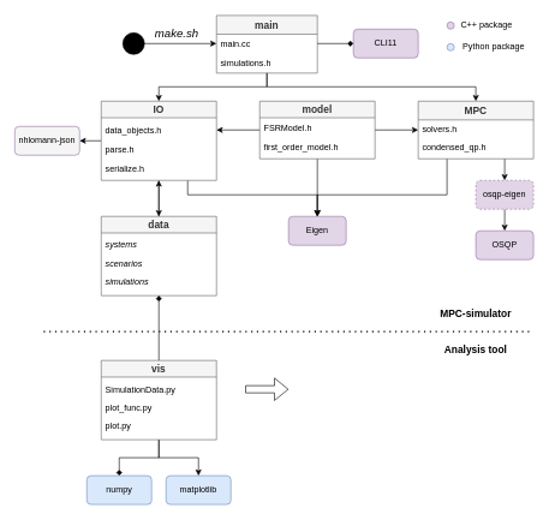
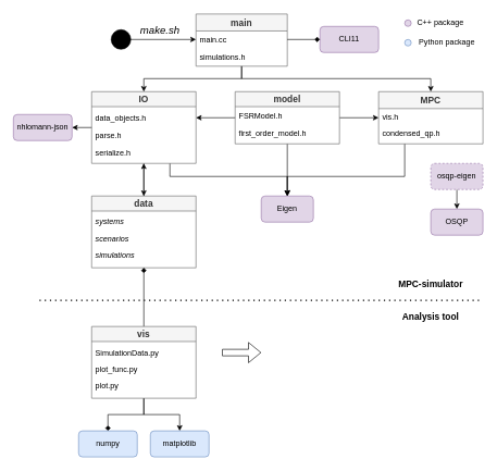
  <mxCell id="0" />
  <mxCell id="1" parent="0" />
  <mxCell id="2" style="edgeStyle=orthogonalEdgeStyle;rounded=0;orthogonalLoop=1;jettySize=auto;html=1;exitX=0.5;exitY=0;exitDx=0;exitDy=0;entryX=0.5;entryY=1;entryDx=0;entryDy=0;fontSize=16;" parent="1" source="3" target="10" edge="1"><mxGeometry relative="1" as="geometry" /></mxCell>
  <mxCell id="3" value="&lt;font style=&quot;font-size: 14px;&quot;&gt;data&lt;/font&gt;" style="swimlane;whiteSpace=wrap;html=1;fillColor=#f5f5f5;fontColor=#333333;strokeColor=#666666;" parent="1" vertex="1"><mxGeometry x="140" y="300" width="160" height="110" as="geometry" /></mxCell>
  <mxCell id="4" value="systems" style="text;strokeColor=none;fillColor=none;align=left;verticalAlign=top;spacingLeft=4;spacingRight=4;overflow=hidden;rotatable=0;points=[[0,0.5],[1,0.5]];portConstraint=eastwest;fontSize=12;fontStyle=2" parent="3" vertex="1"><mxGeometry y="26" width="160" height="26" as="geometry" /></mxCell>
  <mxCell id="5" value="scenarios" style="text;strokeColor=none;fillColor=none;align=left;verticalAlign=top;spacingLeft=4;spacingRight=4;overflow=hidden;rotatable=0;points=[[0,0.5],[1,0.5]];portConstraint=eastwest;fontSize=12;fontStyle=2" parent="3" vertex="1"><mxGeometry y="52" width="160" height="26" as="geometry" /></mxCell>
  <mxCell id="6" value="simulations" style="text;strokeColor=none;fillColor=none;align=left;verticalAlign=top;spacingLeft=4;spacingRight=4;overflow=hidden;rotatable=0;points=[[0,0.5],[1,0.5]];portConstraint=eastwest;fontSize=12;fontStyle=2" parent="3" vertex="1"><mxGeometry y="78" width="160" height="26" as="geometry" /></mxCell>
  <mxCell id="7" style="edgeStyle=orthogonalEdgeStyle;rounded=0;orthogonalLoop=1;jettySize=auto;html=1;exitX=0.5;exitY=1;exitDx=0;exitDy=0;entryX=0.5;entryY=0;entryDx=0;entryDy=0;fontSize=16;" parent="1" source="10" target="3" edge="1"><mxGeometry relative="1" as="geometry" /></mxCell>
  <mxCell id="8" style="edgeStyle=orthogonalEdgeStyle;rounded=0;orthogonalLoop=1;jettySize=auto;html=1;exitX=0;exitY=0.5;exitDx=0;exitDy=0;entryX=1;entryY=0.5;entryDx=0;entryDy=0;fontSize=16;" parent="1" source="10" target="27" edge="1"><mxGeometry relative="1" as="geometry" /></mxCell>
  <mxCell id="9" style="edgeStyle=orthogonalEdgeStyle;rounded=0;orthogonalLoop=1;jettySize=auto;html=1;exitX=0.75;exitY=1;exitDx=0;exitDy=0;entryX=0.5;entryY=0;entryDx=0;entryDy=0;" edge="1" parent="1" source="10" target="31"><mxGeometry relative="1" as="geometry"><Array as="points"><mxPoint x="260" y="270" /><mxPoint x="440" y="270" /></Array></mxGeometry></mxCell>
  <mxCell id="10" value="&lt;font style=&quot;font-size: 14px;&quot;&gt;IO&lt;/font&gt;" style="swimlane;whiteSpace=wrap;html=1;fillColor=#f5f5f5;fontColor=#333333;strokeColor=#666666;" parent="1" vertex="1"><mxGeometry x="140" y="140" width="160" height="110" as="geometry"><mxRectangle x="160" y="240" width="50" height="30" as="alternateBounds" /></mxGeometry></mxCell>
  <mxCell id="11" value="data_objects.h" style="text;strokeColor=none;fillColor=none;align=left;verticalAlign=top;spacingLeft=4;spacingRight=4;overflow=hidden;rotatable=0;points=[[0,0.5],[1,0.5]];portConstraint=eastwest;fontSize=12;" parent="10" vertex="1"><mxGeometry y="27" width="160" height="26" as="geometry" /></mxCell>
  <mxCell id="12" value="parse.h&#10;" style="text;strokeColor=none;fillColor=none;align=left;verticalAlign=top;spacingLeft=4;spacingRight=4;overflow=hidden;rotatable=0;points=[[0,0.5],[1,0.5]];portConstraint=eastwest;fontSize=12;" parent="10" vertex="1"><mxGeometry y="54" width="140" height="26" as="geometry" /></mxCell>
  <mxCell id="13" value="serialize.h" style="text;strokeColor=none;fillColor=none;align=left;verticalAlign=top;spacingLeft=4;spacingRight=4;overflow=hidden;rotatable=0;points=[[0,0.5],[1,0.5]];portConstraint=eastwest;fontSize=12;" parent="10" vertex="1"><mxGeometry y="80" width="160" height="26" as="geometry" /></mxCell>
  <mxCell id="14" style="edgeStyle=orthogonalEdgeStyle;rounded=0;orthogonalLoop=1;jettySize=auto;html=1;exitX=0.5;exitY=0;exitDx=0;exitDy=0;entryX=0.5;entryY=1;entryDx=0;entryDy=0;fontSize=16;endArrow=diamond;" parent="1" source="17" target="3" edge="1"><mxGeometry relative="1" as="geometry" /></mxCell>
  <mxCell id="15" style="edgeStyle=orthogonalEdgeStyle;rounded=0;orthogonalLoop=1;jettySize=auto;html=1;exitX=0.5;exitY=1;exitDx=0;exitDy=0;entryX=0.5;entryY=0;entryDx=0;entryDy=0;" edge="1" parent="1" source="17" target="56"><mxGeometry relative="1" as="geometry" /></mxCell>
  <mxCell id="16" style="edgeStyle=orthogonalEdgeStyle;rounded=0;orthogonalLoop=1;jettySize=auto;html=1;exitX=0.5;exitY=1;exitDx=0;exitDy=0;entryX=0.5;entryY=0;entryDx=0;entryDy=0;endArrow=diamond;" edge="1" parent="1" source="17" target="57"><mxGeometry relative="1" as="geometry" /></mxCell>
  <mxCell id="17" value="&lt;font style=&quot;font-size: 14px;&quot;&gt;vis&lt;/font&gt;" style="swimlane;whiteSpace=wrap;html=1;fillColor=#f5f5f5;fontColor=#333333;strokeColor=#666666;" parent="1" vertex="1"><mxGeometry x="140" y="500" width="160" height="110" as="geometry" /></mxCell>
  <mxCell id="18" value="SimulationData.py" style="text;strokeColor=none;fillColor=none;align=left;verticalAlign=top;spacingLeft=4;spacingRight=4;overflow=hidden;rotatable=0;points=[[0,0.5],[1,0.5]];portConstraint=eastwest;fontSize=12;" parent="17" vertex="1"><mxGeometry y="27" width="160" height="26" as="geometry" /></mxCell>
  <mxCell id="19" value="plot_func.py" style="text;strokeColor=none;fillColor=none;align=left;verticalAlign=top;spacingLeft=4;spacingRight=4;overflow=hidden;rotatable=0;points=[[0,0.5],[1,0.5]];portConstraint=eastwest;fontSize=12;" parent="17" vertex="1"><mxGeometry y="52" width="160" height="26" as="geometry" /></mxCell>
  <mxCell id="20" value="plot.py" style="text;strokeColor=none;fillColor=none;align=left;verticalAlign=top;spacingLeft=4;spacingRight=4;overflow=hidden;rotatable=0;points=[[0,0.5],[1,0.5]];portConstraint=eastwest;fontSize=12;" vertex="1" parent="17"><mxGeometry y="78" width="160" height="26" as="geometry" /></mxCell>
  <mxCell id="21" style="edgeStyle=orthogonalEdgeStyle;rounded=0;orthogonalLoop=1;jettySize=auto;html=1;exitX=0.5;exitY=1;exitDx=0;exitDy=0;entryX=0.5;entryY=0;entryDx=0;entryDy=0;" edge="1" parent="1" source="24" target="31"><mxGeometry relative="1" as="geometry" /></mxCell>
  <mxCell id="22" style="edgeStyle=orthogonalEdgeStyle;rounded=0;orthogonalLoop=1;jettySize=auto;html=1;exitX=1;exitY=0.5;exitDx=0;exitDy=0;" edge="1" parent="1" source="24" target="43"><mxGeometry relative="1" as="geometry" /></mxCell>
  <mxCell id="23" value="" style="edgeStyle=orthogonalEdgeStyle;rounded=0;orthogonalLoop=1;jettySize=auto;html=1;entryX=1;entryY=0.5;entryDx=0;entryDy=0;" edge="1" parent="1" source="24" target="11"><mxGeometry relative="1" as="geometry" /></mxCell>
  <mxCell id="24" value="&lt;font style=&quot;font-size: 14px;&quot;&gt;model&lt;/font&gt;" style="swimlane;whiteSpace=wrap;html=1;fillColor=#f5f5f5;fontColor=#333333;strokeColor=#666666;" parent="1" vertex="1"><mxGeometry x="360" y="140" width="160" height="80" as="geometry" /></mxCell>
  <mxCell id="25" value="FSRModel.h" style="text;strokeColor=none;fillColor=none;align=left;verticalAlign=top;spacingLeft=4;spacingRight=4;overflow=hidden;rotatable=0;points=[[0,0.5],[1,0.5]];portConstraint=eastwest;fontSize=12;" parent="24" vertex="1"><mxGeometry y="24" width="160" height="26" as="geometry" /></mxCell>
  <mxCell id="26" value="first_order_model.h" style="text;strokeColor=none;fillColor=none;align=left;verticalAlign=top;spacingLeft=4;spacingRight=4;overflow=hidden;rotatable=0;points=[[0,0.5],[1,0.5]];portConstraint=eastwest;fontSize=12;" parent="24" vertex="1"><mxGeometry y="50" width="160" height="26" as="geometry" /></mxCell>
- <mxCell id="27" value="nhlomann-json" style="rounded=1;whiteSpace=wrap;html=1;fillColor=#f5f5f5;strokeColor=#9673a6;" parent="1" vertex="1"><mxGeometry x="20" y="175" width="90" height="40" as="geometry" /></mxCell>
+ <mxCell id="27" value="nhlomann-json" style="rounded=1;whiteSpace=wrap;html=1;fillColor=#e1d5e7;strokeColor=#9673a6;" parent="1" vertex="1"><mxGeometry x="20" y="175" width="90" height="40" as="geometry" /></mxCell>
  <mxCell id="28" style="edgeStyle=orthogonalEdgeStyle;rounded=0;orthogonalLoop=1;jettySize=auto;html=1;exitX=0.5;exitY=1;exitDx=0;exitDy=0;entryX=0.5;entryY=0;entryDx=0;entryDy=0;fontSize=16;" parent="1" source="29" target="30" edge="1"><mxGeometry relative="1" as="geometry" /></mxCell>
  <mxCell id="29" value="osqp-eigen" style="rounded=1;whiteSpace=wrap;html=1;fillColor=#e1d5e7;strokeColor=#9673a6;dashed=1;" parent="1" vertex="1"><mxGeometry x="660" y="250" width="80" height="40" as="geometry" /></mxCell>
  <mxCell id="30" value="OSQP" style="rounded=1;whiteSpace=wrap;html=1;fillColor=#e1d5e7;strokeColor=#9673a6;" parent="1" vertex="1"><mxGeometry x="660" y="320" width="80" height="40" as="geometry" /></mxCell>
  <mxCell id="31" value="Eigen" style="rounded=1;whiteSpace=wrap;html=1;fillColor=#e1d5e7;strokeColor=#9673a6;" parent="1" vertex="1"><mxGeometry x="400" y="300" width="80" height="40" as="geometry" /></mxCell>
  <mxCell id="32" style="edgeStyle=orthogonalEdgeStyle;rounded=0;orthogonalLoop=1;jettySize=auto;html=1;exitX=1;exitY=0.5;exitDx=0;exitDy=0;entryX=0;entryY=0.5;entryDx=0;entryDy=0;" edge="1" parent="1" source="33" target="39"><mxGeometry relative="1" as="geometry" /></mxCell>
  <mxCell id="33" value="" style="ellipse;whiteSpace=wrap;html=1;aspect=fixed;fillColor=#000000;" parent="1" vertex="1"><mxGeometry x="170" y="45" width="30" height="30" as="geometry" /></mxCell>
  <mxCell id="34" value="&lt;i&gt;&lt;font style=&quot;font-size: 16px;&quot;&gt;make.sh&lt;/font&gt;&lt;/i&gt;" style="text;html=1;strokeColor=none;fillColor=none;align=center;verticalAlign=middle;whiteSpace=wrap;rounded=0;" parent="1" vertex="1"><mxGeometry x="210" y="30" width="70" height="30" as="geometry" /></mxCell>
  <mxCell id="35" value="CLI11" style="rounded=1;whiteSpace=wrap;html=1;fillColor=#e1d5e7;strokeColor=#9673a6;" parent="1" vertex="1"><mxGeometry x="490" y="40" width="90" height="40" as="geometry" /></mxCell>
  <mxCell id="36" style="edgeStyle=orthogonalEdgeStyle;rounded=0;orthogonalLoop=1;jettySize=auto;html=1;exitX=0.5;exitY=1;exitDx=0;exitDy=0;entryX=0.5;entryY=0;entryDx=0;entryDy=0;" edge="1" parent="1" source="38" target="10"><mxGeometry relative="1" as="geometry"><Array as="points"><mxPoint x="370" y="120" /><mxPoint x="220" y="120" /></Array></mxGeometry></mxCell>
  <mxCell id="37" style="edgeStyle=orthogonalEdgeStyle;rounded=0;orthogonalLoop=1;jettySize=auto;html=1;exitX=0.5;exitY=1;exitDx=0;exitDy=0;entryX=0.5;entryY=0;entryDx=0;entryDy=0;" edge="1" parent="1" source="38" target="43"><mxGeometry relative="1" as="geometry"><Array as="points"><mxPoint x="370" y="120" /><mxPoint x="660" y="120" /></Array></mxGeometry></mxCell>
  <mxCell id="38" value="main" style="swimlane;fontStyle=1;childLayout=stackLayout;horizontal=1;startSize=26;fillColor=#f5f5f5;horizontalStack=0;resizeParent=1;resizeParentMax=0;resizeLast=0;collapsible=1;marginBottom=0;fontSize=14;fontColor=#333333;strokeColor=#666666;" parent="1" vertex="1"><mxGeometry x="300" y="21" width="140" height="80" as="geometry" /></mxCell>
  <mxCell id="39" value="main.cc" style="text;strokeColor=none;fillColor=none;align=left;verticalAlign=top;spacingLeft=4;spacingRight=4;overflow=hidden;rotatable=0;points=[[0,0.5],[1,0.5]];portConstraint=eastwest;fontSize=12;" vertex="1" parent="38"><mxGeometry y="26" width="140" height="26" as="geometry" /></mxCell>
  <mxCell id="40" value="simulations.h" style="text;strokeColor=none;fillColor=none;align=left;verticalAlign=top;spacingLeft=4;spacingRight=4;overflow=hidden;rotatable=0;points=[[0,0.5],[1,0.5]];portConstraint=eastwest;fontSize=12;" parent="38" vertex="1"><mxGeometry y="52" width="140" height="28" as="geometry" /></mxCell>
  <mxCell id="41" style="edgeStyle=orthogonalEdgeStyle;rounded=0;orthogonalLoop=1;jettySize=auto;html=1;exitX=0.25;exitY=1;exitDx=0;exitDy=0;entryX=0.5;entryY=0;entryDx=0;entryDy=0;" edge="1" parent="1" source="43" target="31"><mxGeometry relative="1" as="geometry"><Array as="points"><mxPoint x="620" y="270" /><mxPoint x="440" y="270" /></Array></mxGeometry></mxCell>
- <mxCell id="42" style="edgeStyle=orthogonalEdgeStyle;rounded=0;orthogonalLoop=1;jettySize=auto;html=1;exitX=0.75;exitY=1;exitDx=0;exitDy=0;entryX=0.5;entryY=0;entryDx=0;entryDy=0;" edge="1" parent="1" source="43" target="29"><mxGeometry relative="1" as="geometry" /></mxCell>
  <mxCell id="43" value="MPC" style="swimlane;fontStyle=1;childLayout=stackLayout;horizontal=1;startSize=26;fillColor=#f5f5f5;horizontalStack=0;resizeParent=1;resizeParentMax=0;resizeLast=0;collapsible=1;marginBottom=0;fontSize=14;fontColor=#333333;strokeColor=#666666;" parent="1" vertex="1"><mxGeometry x="580" y="140" width="160" height="80" as="geometry" /></mxCell>
- <mxCell id="44" value="solvers.h" style="text;strokeColor=none;fillColor=none;align=left;verticalAlign=top;spacingLeft=4;spacingRight=4;overflow=hidden;rotatable=0;points=[[0,0.5],[1,0.5]];portConstraint=eastwest;fontSize=12;" parent="43" vertex="1"><mxGeometry y="26" width="160" height="24" as="geometry" /></mxCell>
+ <mxCell id="44" value="vis.h" style="text;strokeColor=none;fillColor=none;align=left;verticalAlign=top;spacingLeft=4;spacingRight=4;overflow=hidden;rotatable=0;points=[[0,0.5],[1,0.5]];portConstraint=eastwest;fontSize=12;" parent="43" vertex="1"><mxGeometry y="26" width="160" height="24" as="geometry" /></mxCell>
  <mxCell id="45" value="condensed_qp.h" style="text;strokeColor=none;fillColor=none;align=left;verticalAlign=top;spacingLeft=4;spacingRight=4;overflow=hidden;rotatable=0;points=[[0,0.5],[1,0.5]];portConstraint=eastwest;fontSize=12;" parent="43" vertex="1"><mxGeometry y="50" width="160" height="30" as="geometry" /></mxCell>
  <mxCell id="46" value="" style="shape=flexArrow;endArrow=classic;html=1;rounded=0;fontSize=12;" parent="1" edge="1"><mxGeometry width="50" height="50" relative="1" as="geometry"><mxPoint x="340" y="540" as="sourcePoint" /><mxPoint x="400" y="540" as="targetPoint" /></mxGeometry></mxCell>
  <mxCell id="47" value="" style="endArrow=none;dashed=1;html=1;dashPattern=1 3;strokeWidth=2;rounded=0;fontSize=14;" parent="1" edge="1"><mxGeometry width="50" height="50" relative="1" as="geometry"><mxPoint x="60" y="460" as="sourcePoint" /><mxPoint x="740" y="460" as="targetPoint" /></mxGeometry></mxCell>
  <mxCell id="48" value="&lt;b&gt;&lt;font style=&quot;font-size: 14px;&quot;&gt;MPC-simulator&lt;/font&gt;&lt;/b&gt;" style="text;html=1;strokeColor=none;fillColor=none;align=center;verticalAlign=middle;whiteSpace=wrap;rounded=0;" vertex="1" parent="1"><mxGeometry x="580" y="420" width="160" height="30" as="geometry" /></mxCell>
  <mxCell id="49" value="&lt;font style=&quot;font-size: 14px;&quot;&gt;&lt;b&gt;Analysis tool&lt;br&gt;&lt;/b&gt;&lt;/font&gt;" style="text;html=1;strokeColor=none;fillColor=none;align=center;verticalAlign=middle;whiteSpace=wrap;rounded=0;" vertex="1" parent="1"><mxGeometry x="580" y="470" width="160" height="30" as="geometry" /></mxCell>
  <mxCell id="50" style="edgeStyle=orthogonalEdgeStyle;rounded=0;orthogonalLoop=1;jettySize=auto;html=1;exitX=1;exitY=0.5;exitDx=0;exitDy=0;entryX=0;entryY=0.5;entryDx=0;entryDy=0;endArrow=diamond;" edge="1" parent="1" source="39" target="35"><mxGeometry relative="1" as="geometry" /></mxCell>
  <mxCell id="51" value="" style="group" vertex="1" connectable="0" parent="1"><mxGeometry x="620" y="20" width="120" height="60" as="geometry" /></mxCell>
  <mxCell id="52" value="" style="ellipse;whiteSpace=wrap;html=1;aspect=fixed;fillColor=#e1d5e7;strokeColor=#9673a6;" vertex="1" parent="51"><mxGeometry y="10" width="10" height="10" as="geometry" /></mxCell>
  <mxCell id="53" value="" style="ellipse;whiteSpace=wrap;html=1;aspect=fixed;fillColor=#dae8fc;strokeColor=#6c8ebf;" vertex="1" parent="51"><mxGeometry y="40" width="10" height="10" as="geometry" /></mxCell>
  <mxCell id="54" value="C++ package" style="text;html=1;strokeColor=none;fillColor=none;align=center;verticalAlign=middle;whiteSpace=wrap;rounded=0;" vertex="1" parent="51"><mxGeometry width="110" height="30" as="geometry" /></mxCell>
  <mxCell id="55" value="Python package" style="text;html=1;strokeColor=none;fillColor=none;align=center;verticalAlign=middle;whiteSpace=wrap;rounded=0;" vertex="1" parent="51"><mxGeometry x="10" y="30" width="110" height="30" as="geometry" /></mxCell>
  <mxCell id="56" value="matplotlib" style="rounded=1;whiteSpace=wrap;html=1;fillColor=#dae8fc;strokeColor=#6c8ebf;" vertex="1" parent="1"><mxGeometry x="230" y="660" width="90" height="40" as="geometry" /></mxCell>
  <mxCell id="57" value="numpy" style="rounded=1;whiteSpace=wrap;html=1;fillColor=#dae8fc;strokeColor=#6c8ebf;" vertex="1" parent="1"><mxGeometry x="120" y="660" width="90" height="40" as="geometry" /></mxCell>
